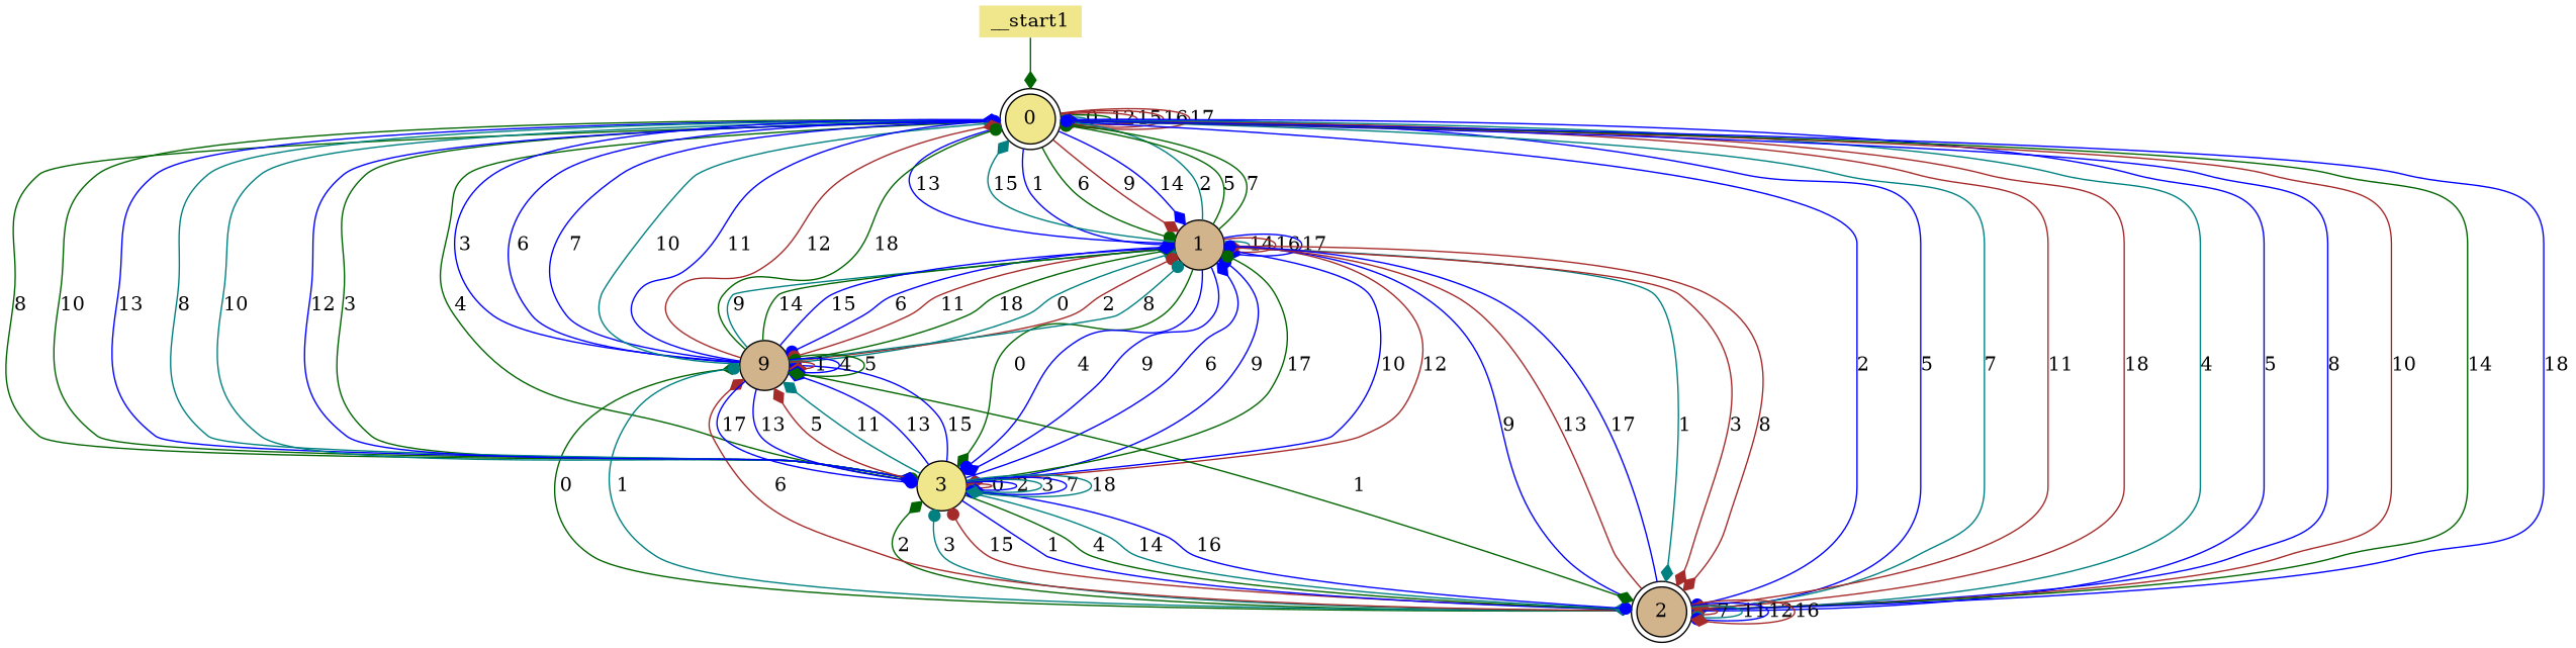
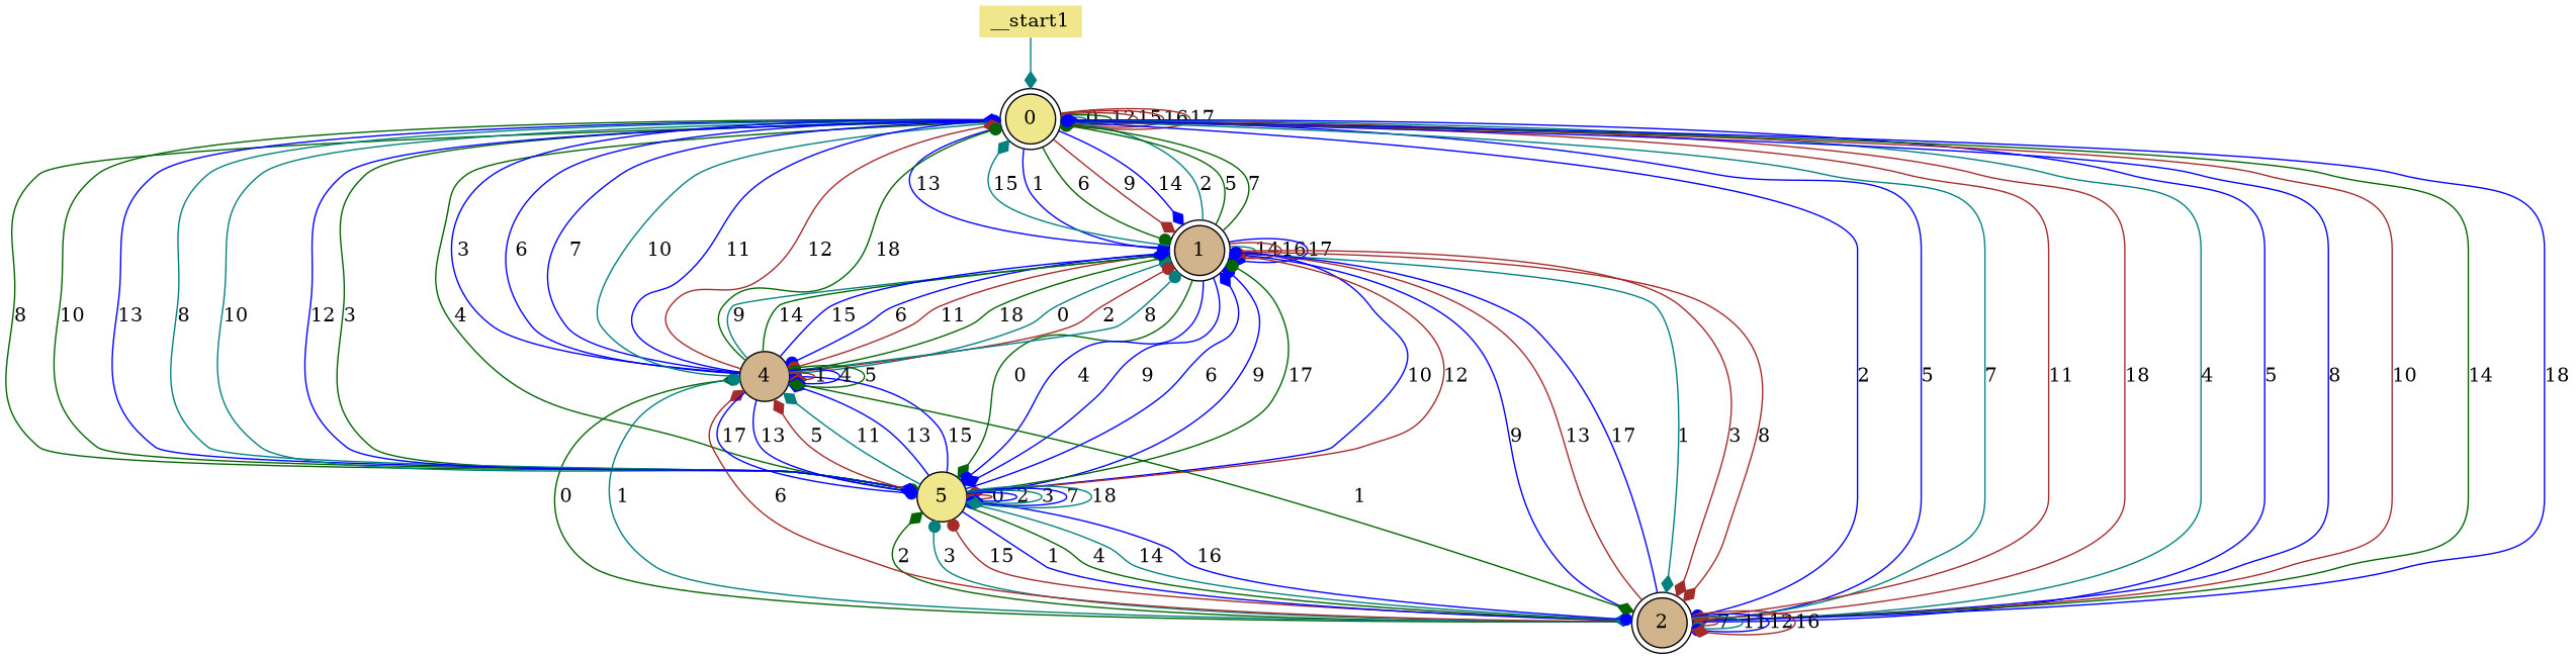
  digraph {
    node [fillcolor=khaki shape=doublecircle style=filled]
    edge [arrowhead=diamond color=blue]
    n1 [label=0]
-   n2 [fillcolor=tan label=1 shape=circle]
+   n2 [fillcolor=tan label=1]
    n3 [fillcolor=tan label=2]
-   n4 [label=3 shape=circle]
-   n5 [fillcolor=tan label=9 shape=circle]
+   n4 [label=5 shape=circle]
+   n5 [fillcolor=tan label=4 shape=circle]
    n6 [height=0 label=__start1 shape=none width=0]
    n1 -> n1 [color=teal label=0]
    n1 -> n1 [arrowhead=dot color=darkgreen label=12]
    n1 -> n1 [color=brown label=15]
    n1 -> n1 [arrowhead=dot color=brown label=16]
    n1 -> n1 [arrowhead=dot color=brown label=17]
    n1 -> n2 [arrowhead=dot label=1]
    n1 -> n2 [arrowhead=dot color=darkgreen label=6]
    n1 -> n2 [color=brown label=9]
    n1 -> n2 [label=14]
    n1 -> n3 [arrowhead=dot label=2]
    n1 -> n3 [label=5]
    n1 -> n3 [color=teal label=7]
    n1 -> n3 [color=brown label=11]
    n1 -> n3 [color=brown label=18]
    n1 -> n4 [color=darkgreen label=3]
    n1 -> n4 [color=darkgreen label=4]
    n1 -> n4 [arrowhead=dot color=darkgreen label=8]
    n1 -> n4 [color=darkgreen label=10]
    n1 -> n4 [label=13]
    n2 -> n1 [arrowhead=dot color=teal label=2]
    n2 -> n1 [arrowhead=dot color=darkgreen label=5]
    n2 -> n1 [arrowhead=dot color=darkgreen label=7]
    n2 -> n1 [arrowhead=dot label=13]
    n2 -> n1 [color=teal label=15]
    n2 -> n2 [arrowhead=dot color=teal label=14]
    n2 -> n2 [color=brown label=16]
    n2 -> n2 [label=17]
    n2 -> n3 [color=teal label=1]
    n2 -> n3 [color=brown label=3]
    n2 -> n3 [color=brown label=8]
    n2 -> n4 [color=darkgreen label=0]
    n2 -> n4 [arrowhead=dot label=4]
    n2 -> n4 [label=9]
    n2 -> n4 [label=10]
    n2 -> n4 [color=brown label=12]
    n2 -> n5 [arrowhead=dot label=6]
    n2 -> n5 [arrowhead=dot color=brown label=11]
    n2 -> n5 [arrowhead=dot color=darkgreen label=18]
    n3 -> n1 [arrowhead=dot color=teal label=4]
    n3 -> n1 [label=5]
    n3 -> n1 [arrowhead=dot label=8]
    n3 -> n1 [arrowhead=dot color=brown label=10]
    n3 -> n1 [arrowhead=dot color=darkgreen label=14]
    n3 -> n1 [arrowhead=dot label=18]
    n3 -> n2 [arrowhead=dot label=9]
    n3 -> n2 [color=brown label=13]
    n3 -> n2 [arrowhead=dot label=17]
    n3 -> n3 [arrowhead=dot color=brown label=7]
    n3 -> n3 [arrowhead=dot color=teal label=11]
    n3 -> n3 [arrowhead=dot label=12]
    n3 -> n3 [color=brown label=16]
    n3 -> n4 [color=darkgreen label=2]
    n3 -> n4 [arrowhead=dot color=teal label=3]
    n3 -> n4 [arrowhead=dot color=brown label=15]
    n3 -> n5 [color=darkgreen label=0]
    n3 -> n5 [arrowhead=dot color=teal label=1]
    n3 -> n5 [color=brown label=6]
    n4 -> n1 [color=teal label=8]
    n4 -> n1 [color=teal label=10]
    n4 -> n1 [label=12]
    n4 -> n2 [label=6]
    n4 -> n2 [arrowhead=dot label=9]
    n4 -> n2 [arrowhead=dot color=darkgreen label=17]
    n4 -> n3 [label=1]
    n4 -> n3 [color=darkgreen label=4]
    n4 -> n3 [color=teal label=14]
    n4 -> n3 [arrowhead=dot label=16]
    n4 -> n4 [arrowhead=dot color=brown label=0]
    n4 -> n4 [label=2]
    n4 -> n4 [arrowhead=dot color=teal label=3]
    n4 -> n4 [arrowhead=dot label=7]
    n4 -> n4 [color=teal label=18]
    n4 -> n5 [color=brown label=5]
    n4 -> n5 [color=teal label=11]
    n4 -> n5 [label=13]
    n4 -> n5 [arrowhead=dot label=15]
    n5 -> n1 [label=3]
    n5 -> n1 [label=6]
    n5 -> n1 [label=7]
    n5 -> n1 [color=teal label=10]
    n5 -> n1 [arrowhead=dot label=11]
    n5 -> n1 [color=brown label=12]
    n5 -> n1 [arrowhead=dot color=darkgreen label=18]
    n5 -> n2 [arrowhead=dot color=teal label=0]
    n5 -> n2 [arrowhead=dot color=brown label=2]
    n5 -> n2 [arrowhead=dot color=teal label=8]
    n5 -> n2 [color=teal label=9]
    n5 -> n2 [color=darkgreen label=14]
    n5 -> n2 [label=15]
    n5 -> n3 [color=darkgreen label=1]
    n5 -> n4 [label=13]
    n5 -> n4 [arrowhead=dot label=17]
    n5 -> n5 [color=brown label=1]
    n5 -> n5 [label=4]
    n5 -> n5 [color=darkgreen label=5]
-   n6 -> n1 [color=darkgreen]
+   n6 -> n1 [color=teal]
  }
